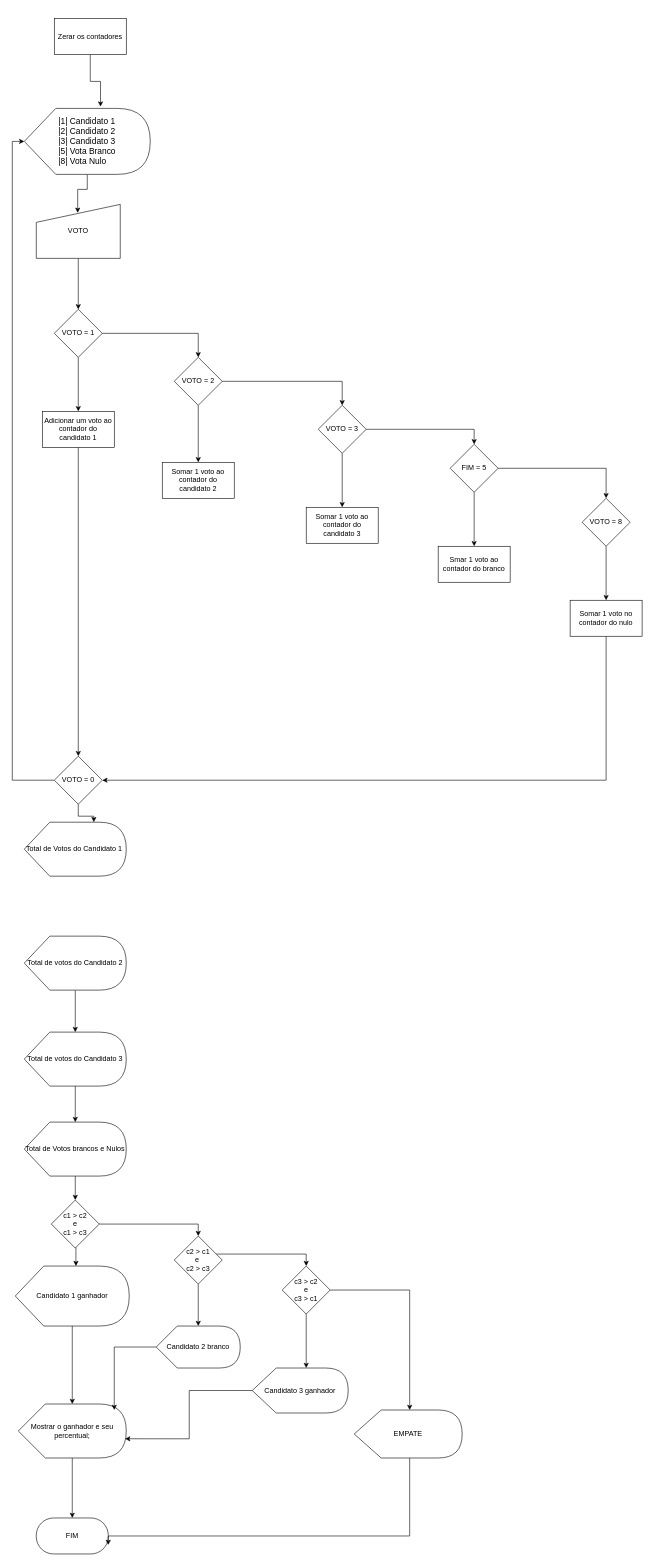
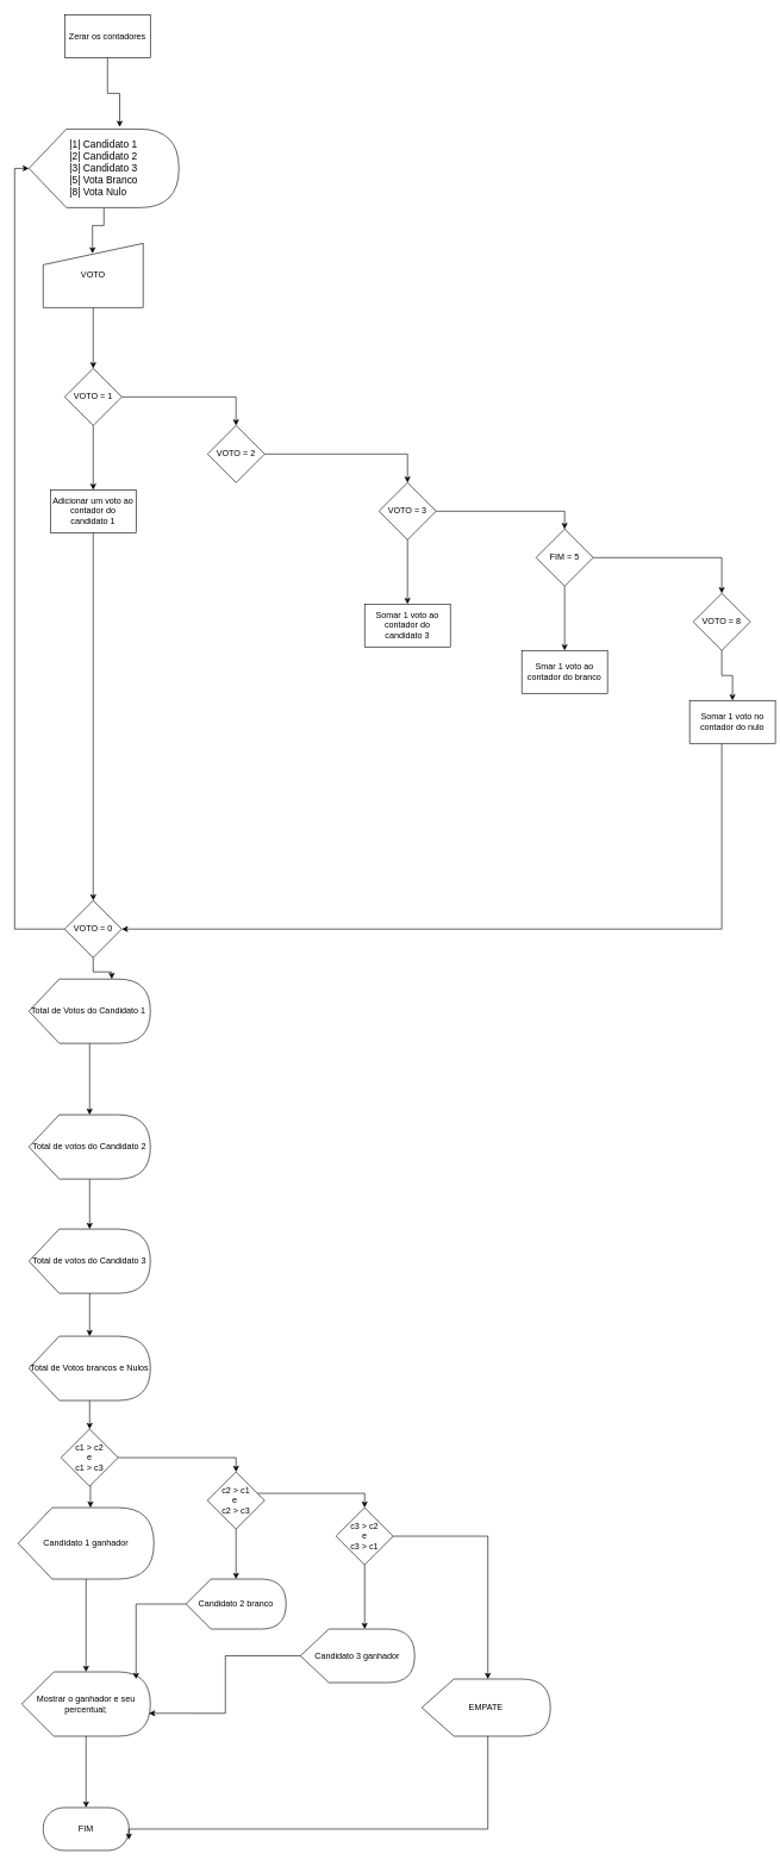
  <mxCell id="0" />
  <mxCell id="1" parent="0" />
  <mxCell id="2" style="edgeStyle=orthogonalEdgeStyle;rounded=0;orthogonalLoop=1;jettySize=auto;html=1;exitX=0.5;exitY=1;exitDx=0;exitDy=0;entryX=0.605;entryY=-0.027;entryDx=0;entryDy=0;entryPerimeter=0;" edge="1" parent="1" source="3" target="5"><mxGeometry relative="1" as="geometry"><mxPoint x="150" y="100" as="targetPoint" /></mxGeometry></mxCell>
- <mxCell id="3" value="&lt;font style=&quot;vertical-align: inherit;&quot;&gt;&lt;font style=&quot;vertical-align: inherit;&quot;&gt;Zerar os contadores&lt;/font&gt;&lt;/font&gt;" style="rounded=0;whiteSpace=wrap;html=1;" vertex="1" parent="1"><mxGeometry x="90" y="30" width="120" height="60" as="geometry" /></mxCell>
+ <mxCell id="3" value="&lt;font style=&quot;vertical-align: inherit;&quot;&gt;&lt;font style=&quot;vertical-align: inherit;&quot;&gt;Zerar os contadores&lt;/font&gt;&lt;/font&gt;" style="rounded=0;whiteSpace=wrap;html=1;" vertex="1" parent="1"><mxGeometry x="90" y="20" width="120" height="60" as="geometry" /></mxCell>
  <mxCell id="4" style="edgeStyle=orthogonalEdgeStyle;rounded=0;orthogonalLoop=1;jettySize=auto;html=1;entryX=0.493;entryY=0.156;entryDx=0;entryDy=0;entryPerimeter=0;" edge="1" parent="1" source="5" target="7"><mxGeometry relative="1" as="geometry"><mxPoint x="160" y="380" as="targetPoint" /></mxGeometry></mxCell>
  <mxCell id="5" value="&lt;div style=&quot;text-align: justify;&quot;&gt;&lt;span style=&quot;font-size: 14px; background-color: initial;&quot;&gt;|1| Candidato 1&lt;/span&gt;&lt;/div&gt;&lt;font style=&quot;vertical-align: inherit;&quot;&gt;&lt;div style=&quot;text-align: justify;&quot;&gt;&lt;span style=&quot;font-size: 14px; background-color: initial;&quot;&gt;|2| Candidato 2&lt;/span&gt;&lt;/div&gt;&lt;font style=&quot;vertical-align: inherit; font-size: 14px;&quot;&gt;&lt;div style=&quot;text-align: justify;&quot;&gt;&lt;span style=&quot;background-color: initial;&quot;&gt;|3| Candidato 3&lt;/span&gt;&lt;/div&gt;&lt;div style=&quot;text-align: justify;&quot;&gt;&lt;span style=&quot;background-color: initial;&quot;&gt;|5| Vota Branco&lt;/span&gt;&lt;/div&gt;&lt;div style=&quot;text-align: justify;&quot;&gt;&lt;span style=&quot;background-color: initial;&quot;&gt;|8| Vota Nulo&lt;/span&gt;&lt;/div&gt;&lt;/font&gt;&lt;/font&gt;" style="shape=display;whiteSpace=wrap;html=1;" vertex="1" parent="1"><mxGeometry x="40" y="180" width="210" height="110" as="geometry" /></mxCell>
  <mxCell id="6" value="" style="edgeStyle=orthogonalEdgeStyle;rounded=0;orthogonalLoop=1;jettySize=auto;html=1;" edge="1" parent="1" source="7" target="10"><mxGeometry relative="1" as="geometry" /></mxCell>
  <mxCell id="7" value="&lt;font style=&quot;vertical-align: inherit;&quot;&gt;&lt;font style=&quot;vertical-align: inherit;&quot;&gt;VOTO&lt;/font&gt;&lt;/font&gt;" style="shape=manualInput;whiteSpace=wrap;html=1;" vertex="1" parent="1"><mxGeometry x="60" y="340" width="140" height="90" as="geometry" /></mxCell>
  <mxCell id="8" value="" style="edgeStyle=orthogonalEdgeStyle;rounded=0;orthogonalLoop=1;jettySize=auto;html=1;" edge="1" parent="1" source="10" target="12"><mxGeometry relative="1" as="geometry" /></mxCell>
  <mxCell id="9" value="" style="edgeStyle=orthogonalEdgeStyle;rounded=0;orthogonalLoop=1;jettySize=auto;html=1;entryX=0.5;entryY=0;entryDx=0;entryDy=0;" edge="1" parent="1" source="10" target="15"><mxGeometry relative="1" as="geometry" /></mxCell>
  <mxCell id="10" value="&lt;font style=&quot;vertical-align: inherit;&quot;&gt;&lt;font style=&quot;vertical-align: inherit;&quot;&gt;VOTO = 1&lt;/font&gt;&lt;/font&gt;" style="rhombus;whiteSpace=wrap;html=1;" vertex="1" parent="1"><mxGeometry x="90" y="515" width="80" height="80" as="geometry" /></mxCell>
  <mxCell id="11" value="" style="edgeStyle=orthogonalEdgeStyle;rounded=0;orthogonalLoop=1;jettySize=auto;html=1;" edge="1" parent="1" source="12" target="21"><mxGeometry relative="1" as="geometry" /></mxCell>
  <mxCell id="12" value="&lt;font style=&quot;vertical-align: inherit;&quot;&gt;&lt;font style=&quot;vertical-align: inherit;&quot;&gt;Adicionar um voto ao contador do candidato 1&lt;/font&gt;&lt;/font&gt;" style="whiteSpace=wrap;html=1;" vertex="1" parent="1"><mxGeometry x="70" y="685" width="120" height="60" as="geometry" /></mxCell>
- <mxCell id="13" value="" style="edgeStyle=orthogonalEdgeStyle;rounded=0;orthogonalLoop=1;jettySize=auto;html=1;" edge="1" parent="1" source="15" target="16"><mxGeometry relative="1" as="geometry" /></mxCell>
  <mxCell id="14" value="" style="edgeStyle=orthogonalEdgeStyle;rounded=0;orthogonalLoop=1;jettySize=auto;html=1;entryX=0.5;entryY=0;entryDx=0;entryDy=0;" edge="1" parent="1" source="15" target="19"><mxGeometry relative="1" as="geometry" /></mxCell>
  <mxCell id="15" value="&lt;font style=&quot;vertical-align: inherit;&quot;&gt;&lt;font style=&quot;vertical-align: inherit;&quot;&gt;VOTO = 2&lt;/font&gt;&lt;/font&gt;" style="rhombus;whiteSpace=wrap;html=1;" vertex="1" parent="1"><mxGeometry x="290" y="595" width="80" height="80" as="geometry" /></mxCell>
- <mxCell id="16" value="&lt;font style=&quot;vertical-align: inherit;&quot;&gt;&lt;font style=&quot;vertical-align: inherit;&quot;&gt;&lt;font style=&quot;vertical-align: inherit;&quot;&gt;&lt;font style=&quot;vertical-align: inherit;&quot;&gt;Somar 1 voto ao contador do candidato 2&lt;/font&gt;&lt;/font&gt;&lt;/font&gt;&lt;/font&gt;" style="whiteSpace=wrap;html=1;" vertex="1" parent="1"><mxGeometry x="270" y="770" width="120" height="60" as="geometry" /></mxCell>
  <mxCell id="17" value="" style="edgeStyle=orthogonalEdgeStyle;rounded=0;orthogonalLoop=1;jettySize=auto;html=1;" edge="1" parent="1" source="19" target="22"><mxGeometry relative="1" as="geometry" /></mxCell>
  <mxCell id="18" value="" style="edgeStyle=orthogonalEdgeStyle;rounded=0;orthogonalLoop=1;jettySize=auto;html=1;entryX=0.5;entryY=0;entryDx=0;entryDy=0;" edge="1" parent="1" source="19" target="25"><mxGeometry relative="1" as="geometry" /></mxCell>
  <mxCell id="19" value="&lt;font style=&quot;vertical-align: inherit;&quot;&gt;&lt;font style=&quot;vertical-align: inherit;&quot;&gt;VOTO = 3&lt;/font&gt;&lt;/font&gt;" style="rhombus;whiteSpace=wrap;html=1;" vertex="1" parent="1"><mxGeometry x="530" y="675" width="80" height="80" as="geometry" /></mxCell>
  <mxCell id="20" style="edgeStyle=orthogonalEdgeStyle;rounded=0;orthogonalLoop=1;jettySize=auto;html=1;entryX=0;entryY=0.5;entryDx=0;entryDy=0;entryPerimeter=0;" edge="1" parent="1" source="21" target="5"><mxGeometry relative="1" as="geometry"><mxPoint x="0" y="93" as="targetPoint" /><Array as="points"><mxPoint x="20" y="1300" /><mxPoint x="20" y="235" /></Array></mxGeometry></mxCell>
  <mxCell id="21" value="&lt;font style=&quot;vertical-align: inherit;&quot;&gt;&lt;font style=&quot;vertical-align: inherit;&quot;&gt;VOTO = 0&lt;/font&gt;&lt;/font&gt;" style="rhombus;whiteSpace=wrap;html=1;" vertex="1" parent="1"><mxGeometry x="90" y="1260" width="80" height="80" as="geometry" /></mxCell>
  <mxCell id="22" value="&lt;font style=&quot;vertical-align: inherit;&quot;&gt;&lt;font style=&quot;vertical-align: inherit;&quot;&gt;&lt;font style=&quot;vertical-align: inherit;&quot;&gt;&lt;font style=&quot;vertical-align: inherit;&quot;&gt;Somar 1 voto ao contador do candidato 3&lt;/font&gt;&lt;/font&gt;&lt;/font&gt;&lt;/font&gt;" style="whiteSpace=wrap;html=1;" vertex="1" parent="1"><mxGeometry x="510" y="845" width="120" height="60" as="geometry" /></mxCell>
  <mxCell id="23" value="" style="edgeStyle=orthogonalEdgeStyle;rounded=0;orthogonalLoop=1;jettySize=auto;html=1;" edge="1" parent="1" source="25" target="26"><mxGeometry relative="1" as="geometry" /></mxCell>
  <mxCell id="24" value="" style="edgeStyle=orthogonalEdgeStyle;rounded=0;orthogonalLoop=1;jettySize=auto;html=1;entryX=0.5;entryY=0;entryDx=0;entryDy=0;" edge="1" parent="1" source="25" target="28"><mxGeometry relative="1" as="geometry" /></mxCell>
  <mxCell id="25" value="&lt;font style=&quot;vertical-align: inherit;&quot;&gt;&lt;font style=&quot;vertical-align: inherit;&quot;&gt;&lt;font style=&quot;vertical-align: inherit;&quot;&gt;&lt;font style=&quot;vertical-align: inherit;&quot;&gt;FIM = 5&lt;/font&gt;&lt;/font&gt;&lt;/font&gt;&lt;/font&gt;" style="rhombus;whiteSpace=wrap;html=1;" vertex="1" parent="1"><mxGeometry x="750" y="740" width="80" height="80" as="geometry" /></mxCell>
  <mxCell id="26" value="&lt;font style=&quot;vertical-align: inherit;&quot;&gt;&lt;font style=&quot;vertical-align: inherit;&quot;&gt;Smar 1 voto ao contador do branco&lt;/font&gt;&lt;/font&gt;" style="whiteSpace=wrap;html=1;" vertex="1" parent="1"><mxGeometry x="730" y="910" width="120" height="60" as="geometry" /></mxCell>
  <mxCell id="27" value="" style="edgeStyle=orthogonalEdgeStyle;rounded=0;orthogonalLoop=1;jettySize=auto;html=1;" edge="1" parent="1" source="28" target="30"><mxGeometry relative="1" as="geometry" /></mxCell>
  <mxCell id="28" value="&lt;font style=&quot;vertical-align: inherit;&quot;&gt;&lt;font style=&quot;vertical-align: inherit;&quot;&gt;&lt;font style=&quot;vertical-align: inherit;&quot;&gt;&lt;font style=&quot;vertical-align: inherit;&quot;&gt;VOTO = 8&lt;/font&gt;&lt;/font&gt;&lt;/font&gt;&lt;/font&gt;" style="rhombus;whiteSpace=wrap;html=1;" vertex="1" parent="1"><mxGeometry x="970" y="830" width="80" height="80" as="geometry" /></mxCell>
  <mxCell id="29" style="edgeStyle=orthogonalEdgeStyle;rounded=0;orthogonalLoop=1;jettySize=auto;html=1;entryX=1;entryY=0.5;entryDx=0;entryDy=0;" edge="1" parent="1" source="30" target="21"><mxGeometry relative="1" as="geometry"><Array as="points"><mxPoint x="1010" y="1300" /></Array></mxGeometry></mxCell>
- <mxCell id="30" value="&lt;font style=&quot;vertical-align: inherit;&quot;&gt;&lt;font style=&quot;vertical-align: inherit;&quot;&gt;Somar 1 voto no contador do nulo&lt;/font&gt;&lt;/font&gt;" style="whiteSpace=wrap;html=1;" vertex="1" parent="1"><mxGeometry x="950" y="1000" width="120" height="60" as="geometry" /></mxCell>
+ <mxCell id="30" value="&lt;font style=&quot;vertical-align: inherit;&quot;&gt;&lt;font style=&quot;vertical-align: inherit;&quot;&gt;Somar 1 voto no contador do nulo&lt;/font&gt;&lt;/font&gt;" style="whiteSpace=wrap;html=1;" vertex="1" parent="1"><mxGeometry x="965" y="980" width="120" height="60" as="geometry" /></mxCell>
+ <mxCell id="31" value="" style="edgeStyle=orthogonalEdgeStyle;rounded=0;orthogonalLoop=1;jettySize=auto;html=1;" edge="1" parent="1" source="32" target="35"><mxGeometry relative="1" as="geometry" /></mxCell>
  <mxCell id="32" value="Total de Votos do Candidato 1&amp;nbsp;" style="shape=display;whiteSpace=wrap;html=1;" vertex="1" parent="1"><mxGeometry x="40" y="1370" width="170" height="90" as="geometry" /></mxCell>
  <mxCell id="33" style="edgeStyle=orthogonalEdgeStyle;rounded=0;orthogonalLoop=1;jettySize=auto;html=1;entryX=0.682;entryY=0;entryDx=0;entryDy=0;entryPerimeter=0;" edge="1" parent="1" source="21" target="32"><mxGeometry relative="1" as="geometry" /></mxCell>
  <mxCell id="34" value="" style="edgeStyle=orthogonalEdgeStyle;rounded=0;orthogonalLoop=1;jettySize=auto;html=1;" edge="1" parent="1" source="35" target="37"><mxGeometry relative="1" as="geometry" /></mxCell>
  <mxCell id="35" value="Total de votos do Candidato 2" style="shape=display;whiteSpace=wrap;html=1;" vertex="1" parent="1"><mxGeometry x="40" y="1560" width="170" height="90" as="geometry" /></mxCell>
  <mxCell id="36" value="" style="edgeStyle=orthogonalEdgeStyle;rounded=0;orthogonalLoop=1;jettySize=auto;html=1;" edge="1" parent="1" source="37" target="58"><mxGeometry relative="1" as="geometry" /></mxCell>
  <mxCell id="37" value="Total de votos do Candidato 3" style="shape=display;whiteSpace=wrap;html=1;" vertex="1" parent="1"><mxGeometry x="40" y="1720" width="170" height="90" as="geometry" /></mxCell>
  <mxCell id="38" style="edgeStyle=orthogonalEdgeStyle;rounded=0;orthogonalLoop=1;jettySize=auto;html=1;entryX=0.5;entryY=0;entryDx=0;entryDy=0;" edge="1" parent="1" source="39" target="41"><mxGeometry relative="1" as="geometry" /></mxCell>
  <mxCell id="39" value="c1 &amp;gt; c2&lt;br&gt;e&lt;br&gt;c1 &amp;gt; c3" style="rhombus;whiteSpace=wrap;html=1;" vertex="1" parent="1"><mxGeometry x="85" y="2000" width="80" height="80" as="geometry" /></mxCell>
  <mxCell id="40" value="" style="edgeStyle=orthogonalEdgeStyle;rounded=0;orthogonalLoop=1;jettySize=auto;html=1;" edge="1" parent="1" source="41" target="43"><mxGeometry relative="1" as="geometry"><Array as="points"><mxPoint x="510" y="2090" /></Array></mxGeometry></mxCell>
  <mxCell id="41" value="c2 &amp;gt; c1&lt;br&gt;e&amp;nbsp;&lt;br&gt;c2 &amp;gt; c3" style="rhombus;whiteSpace=wrap;html=1;" vertex="1" parent="1"><mxGeometry x="290" y="2060" width="80" height="80" as="geometry" /></mxCell>
  <mxCell id="42" value="" style="edgeStyle=orthogonalEdgeStyle;rounded=0;orthogonalLoop=1;jettySize=auto;html=1;" edge="1" parent="1" source="43" target="52"><mxGeometry relative="1" as="geometry"><Array as="points"><mxPoint x="510" y="2260" /><mxPoint x="510" y="2260" /></Array></mxGeometry></mxCell>
  <mxCell id="43" value="c3 &amp;gt; c2&lt;br&gt;e&lt;br&gt;c3 &amp;gt; c1" style="rhombus;whiteSpace=wrap;html=1;" vertex="1" parent="1"><mxGeometry x="470" y="2110" width="80" height="80" as="geometry" /></mxCell>
  <mxCell id="44" style="edgeStyle=orthogonalEdgeStyle;rounded=0;orthogonalLoop=1;jettySize=auto;html=1;entryX=0.5;entryY=0;entryDx=0;entryDy=0;" edge="1" parent="1" source="45" target="49"><mxGeometry relative="1" as="geometry" /></mxCell>
  <mxCell id="45" value="Mostrar o ganhador e seu percentual;" style="shape=display;whiteSpace=wrap;html=1;size=0.25;" vertex="1" parent="1"><mxGeometry x="30" y="2340" width="180" height="90" as="geometry" /></mxCell>
  <mxCell id="46" value="Candidato 1 ganhador" style="shape=display;whiteSpace=wrap;html=1;" vertex="1" parent="1"><mxGeometry x="25" y="2110" width="190" height="100" as="geometry" /></mxCell>
  <mxCell id="47" style="edgeStyle=orthogonalEdgeStyle;rounded=0;orthogonalLoop=1;jettySize=auto;html=1;entryX=0.532;entryY=0;entryDx=0;entryDy=0;entryPerimeter=0;" edge="1" parent="1" source="39" target="46"><mxGeometry relative="1" as="geometry"><Array as="points"><mxPoint x="126" y="2060" /><mxPoint x="126" y="2060" /></Array></mxGeometry></mxCell>
  <mxCell id="48" style="edgeStyle=orthogonalEdgeStyle;rounded=0;orthogonalLoop=1;jettySize=auto;html=1;entryX=0;entryY=0;entryDx=90;entryDy=0;entryPerimeter=0;" edge="1" parent="1" source="46" target="45"><mxGeometry relative="1" as="geometry" /></mxCell>
  <mxCell id="49" value="FIM" style="rounded=1;whiteSpace=wrap;html=1;arcSize=48;" vertex="1" parent="1"><mxGeometry x="60" y="2530" width="120" height="60" as="geometry" /></mxCell>
  <mxCell id="50" value="Candidato 2 branco" style="shape=display;whiteSpace=wrap;html=1;" vertex="1" parent="1"><mxGeometry x="260" y="2210" width="140" height="70" as="geometry" /></mxCell>
  <mxCell id="51" style="edgeStyle=orthogonalEdgeStyle;rounded=0;orthogonalLoop=1;jettySize=auto;html=1;entryX=0;entryY=0;entryDx=70;entryDy=0;entryPerimeter=0;" edge="1" parent="1" source="41" target="50"><mxGeometry relative="1" as="geometry" /></mxCell>
  <mxCell id="52" value="Candidato 3 ganhador" style="shape=display;whiteSpace=wrap;html=1;" vertex="1" parent="1"><mxGeometry x="420" y="2280" width="160" height="75" as="geometry" /></mxCell>
  <mxCell id="53" style="edgeStyle=orthogonalEdgeStyle;rounded=0;orthogonalLoop=1;jettySize=auto;html=1;entryX=0.889;entryY=0.111;entryDx=0;entryDy=0;entryPerimeter=0;" edge="1" parent="1" source="50" target="45"><mxGeometry relative="1" as="geometry" /></mxCell>
  <mxCell id="54" style="edgeStyle=orthogonalEdgeStyle;rounded=0;orthogonalLoop=1;jettySize=auto;html=1;entryX=0.989;entryY=0.644;entryDx=0;entryDy=0;entryPerimeter=0;" edge="1" parent="1" source="52" target="45"><mxGeometry relative="1" as="geometry" /></mxCell>
  <mxCell id="55" style="edgeStyle=orthogonalEdgeStyle;rounded=0;orthogonalLoop=1;jettySize=auto;html=1;entryX=1;entryY=0.75;entryDx=0;entryDy=0;exitX=0;exitY=0;exitDx=92.5;exitDy=80;exitPerimeter=0;" edge="1" parent="1" source="56" target="49"><mxGeometry relative="1" as="geometry"><Array as="points"><mxPoint x="683" y="2560" /><mxPoint x="180" y="2560" /></Array></mxGeometry></mxCell>
  <mxCell id="56" value="EMPATE" style="shape=display;whiteSpace=wrap;html=1;" vertex="1" parent="1"><mxGeometry x="590" y="2350" width="180" height="80" as="geometry" /></mxCell>
  <mxCell id="57" style="edgeStyle=orthogonalEdgeStyle;rounded=0;orthogonalLoop=1;jettySize=auto;html=1;entryX=0.5;entryY=0;entryDx=0;entryDy=0;" edge="1" parent="1" source="58" target="39"><mxGeometry relative="1" as="geometry" /></mxCell>
  <mxCell id="58" value="Total de Votos brancos e Nulos" style="shape=display;whiteSpace=wrap;html=1;" vertex="1" parent="1"><mxGeometry x="40" y="1870" width="170" height="90" as="geometry" /></mxCell>
  <mxCell id="59" style="edgeStyle=orthogonalEdgeStyle;rounded=0;orthogonalLoop=1;jettySize=auto;html=1;entryX=0;entryY=0;entryDx=92.5;entryDy=0;entryPerimeter=0;" edge="1" parent="1" source="43" target="56"><mxGeometry relative="1" as="geometry" /></mxCell>
